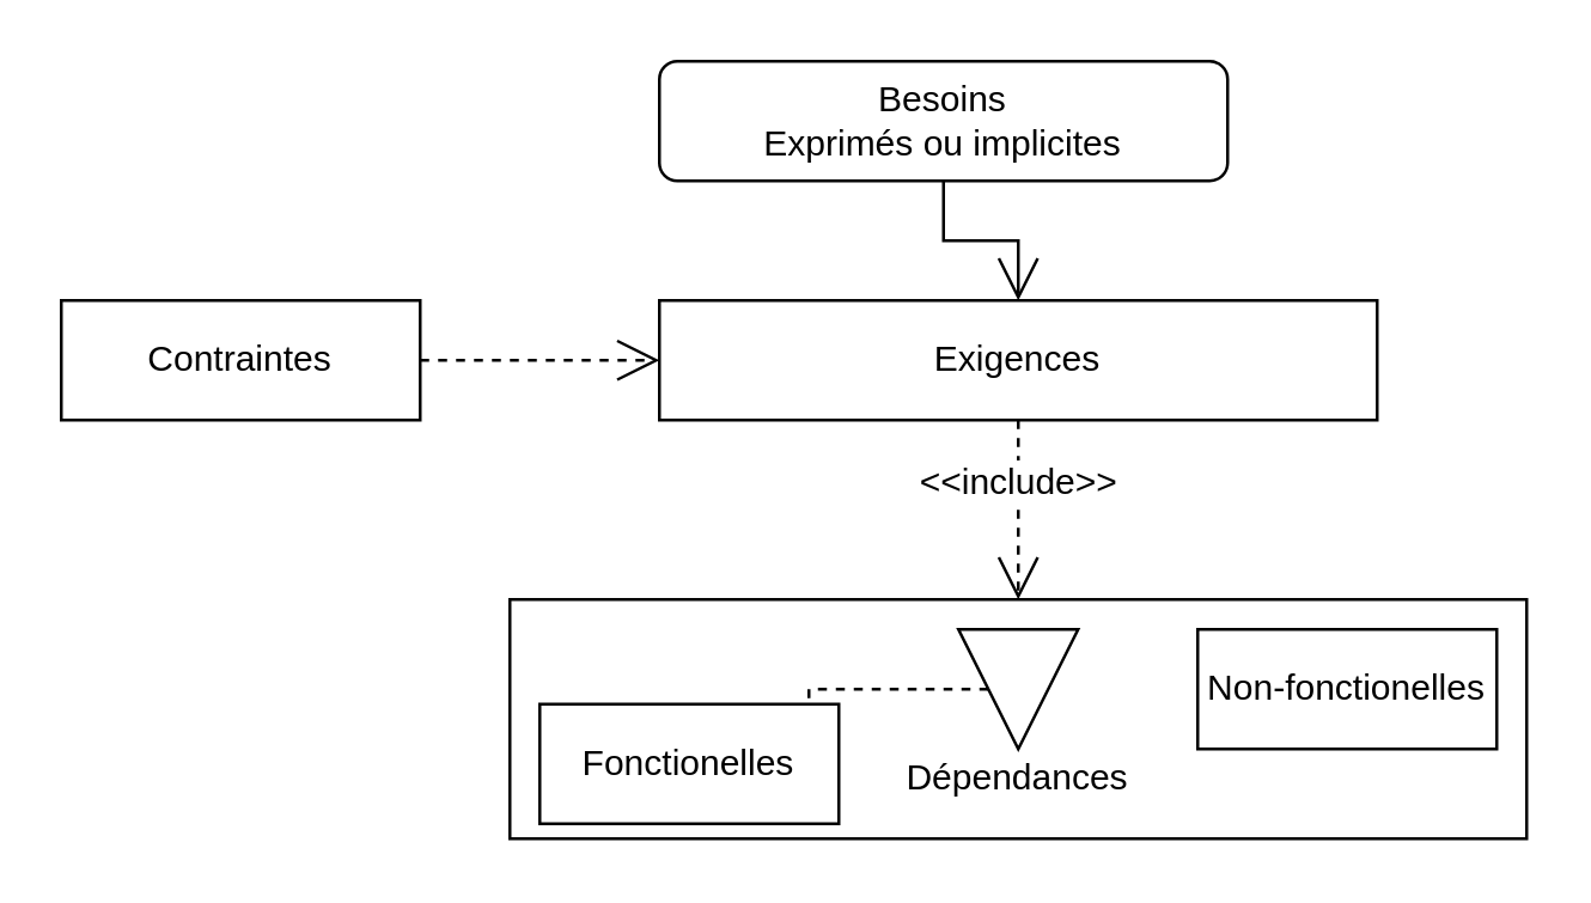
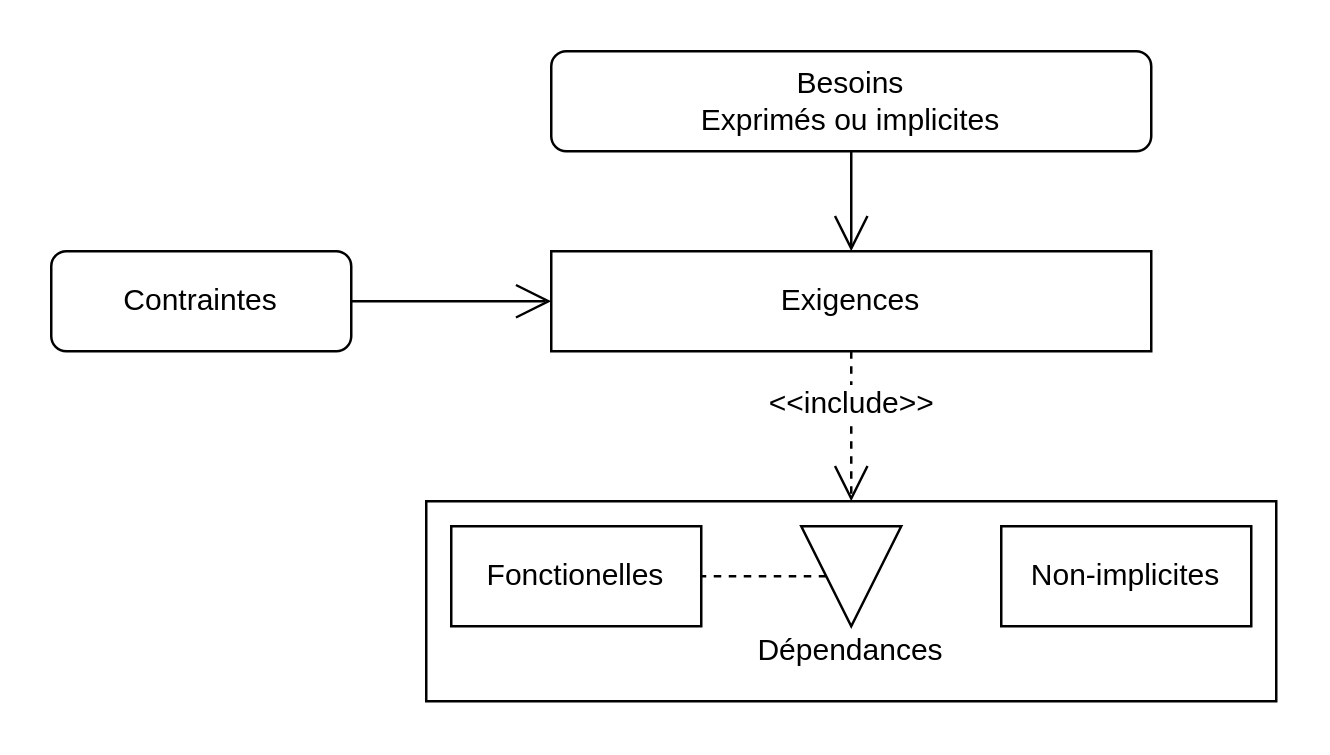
  <mxCell id="0" />
  <mxCell id="1" parent="0" />
  <mxCell id="2" value="" style="rounded=0;whiteSpace=wrap;html=1;fontSize=12;fillColor=none;" vertex="1" parent="1"><mxGeometry x="170" y="200" width="340" height="80" as="geometry" /></mxCell>
  <mxCell id="3" style="edgeStyle=orthogonalEdgeStyle;rounded=0;orthogonalLoop=1;jettySize=auto;html=1;labelBackgroundColor=default;fontSize=12;endArrow=open;endFill=0;endSize=12;startSize=12;" edge="1" parent="1" source="4" target="6"><mxGeometry relative="1" as="geometry" /></mxCell>
- <mxCell id="4" value="&lt;font style=&quot;font-size: 12px;&quot;&gt;Besoins&lt;br&gt;&lt;font style=&quot;font-size: 12px;&quot;&gt;Exprimés ou implicites&lt;/font&gt;&lt;/font&gt;" style="rounded=1;whiteSpace=wrap;html=1;fillColor=none;" vertex="1" parent="1"><mxGeometry x="220" y="20" width="190" height="40" as="geometry" /></mxCell>
- <mxCell id="5" value="Contraintes" style="whiteSpace=wrap;html=1;fillColor=none;rounded=0;" vertex="1" parent="1"><mxGeometry x="20" y="100" width="120" height="40" as="geometry" /></mxCell>
+ <mxCell id="4" value="&lt;font style=&quot;font-size: 12px;&quot;&gt;Besoins&lt;br&gt;&lt;font style=&quot;font-size: 12px;&quot;&gt;Exprimés ou implicites&lt;/font&gt;&lt;/font&gt;" style="rounded=1;whiteSpace=wrap;html=1;fillColor=none;" vertex="1" parent="1"><mxGeometry x="220" y="20" width="240" height="40" as="geometry" /></mxCell>
+ <mxCell id="5" value="Contraintes" style="rounded=1;whiteSpace=wrap;html=1;fillColor=none;" vertex="1" parent="1"><mxGeometry x="20" y="100" width="120" height="40" as="geometry" /></mxCell>
  <mxCell id="6" value="Exigences" style="rounded=0;whiteSpace=wrap;html=1;fontSize=12;fillColor=none;" vertex="1" parent="1"><mxGeometry x="220" y="100" width="240" height="40" as="geometry" /></mxCell>
- <mxCell id="7" value="Fonctionelles" style="rounded=0;whiteSpace=wrap;html=1;fontSize=12;fillColor=none;" vertex="1" parent="1"><mxGeometry x="180" y="235" width="100" height="40" as="geometry" /></mxCell>
- <mxCell id="8" value="Non-fonctionelles" style="rounded=0;whiteSpace=wrap;html=1;fontSize=12;fillColor=none;" vertex="1" parent="1"><mxGeometry x="400" y="210" width="100" height="40" as="geometry" /></mxCell>
+ <mxCell id="7" value="Fonctionelles" style="rounded=0;whiteSpace=wrap;html=1;fontSize=12;fillColor=none;" vertex="1" parent="1"><mxGeometry x="180" y="210" width="100" height="40" as="geometry" /></mxCell>
+ <mxCell id="8" value="Non-implicites" style="rounded=0;whiteSpace=wrap;html=1;fontSize=12;fillColor=none;" vertex="1" parent="1"><mxGeometry x="400" y="210" width="100" height="40" as="geometry" /></mxCell>
  <mxCell id="9" style="edgeStyle=orthogonalEdgeStyle;rounded=0;orthogonalLoop=1;jettySize=auto;html=1;fontSize=12;endArrow=none;endFill=0;exitX=0.5;exitY=1;exitDx=0;exitDy=0;dashed=1;" edge="1" parent="1" source="10" target="7"><mxGeometry relative="1" as="geometry"><Array as="points"><mxPoint x="270" y="230" /></Array></mxGeometry></mxCell>
  <mxCell id="10" value="Dépendances" style="triangle;whiteSpace=wrap;html=1;fontFamily=Helvetica;fontSize=12;fontColor=default;align=center;strokeColor=default;fillColor=none;rotation=90;horizontal=0;spacingTop=60;" vertex="1" parent="1"><mxGeometry x="320" y="210" width="40" height="40" as="geometry" /></mxCell>
  <mxCell id="11" value="&amp;lt;&amp;lt;include&amp;gt;&amp;gt;" style="html=1;verticalAlign=bottom;labelBackgroundColor=default;endArrow=open;endFill=0;dashed=1;rounded=0;fontSize=12;endSize=12;startSize=12;" edge="1" parent="1" source="6" target="2"><mxGeometry width="160" relative="1" as="geometry"><mxPoint x="260" y="200" as="sourcePoint" /><mxPoint x="420" y="200" as="targetPoint" /></mxGeometry></mxCell>
- <mxCell id="12" style="edgeStyle=orthogonalEdgeStyle;rounded=0;orthogonalLoop=1;jettySize=auto;html=1;labelBackgroundColor=default;fontSize=12;endArrow=open;endFill=0;endSize=12;startSize=12;dashed=1;" edge="1" parent="1" source="5" target="6"><mxGeometry relative="1" as="geometry"><mxPoint x="350" y="70" as="sourcePoint" /><mxPoint x="350" y="110" as="targetPoint" /></mxGeometry></mxCell>
+ <mxCell id="12" style="edgeStyle=orthogonalEdgeStyle;rounded=0;orthogonalLoop=1;jettySize=auto;html=1;labelBackgroundColor=default;fontSize=12;endArrow=open;endFill=0;endSize=12;startSize=12;" edge="1" parent="1" source="5" target="6"><mxGeometry relative="1" as="geometry"><mxPoint x="350" y="70" as="sourcePoint" /><mxPoint x="350" y="110" as="targetPoint" /></mxGeometry></mxCell>
